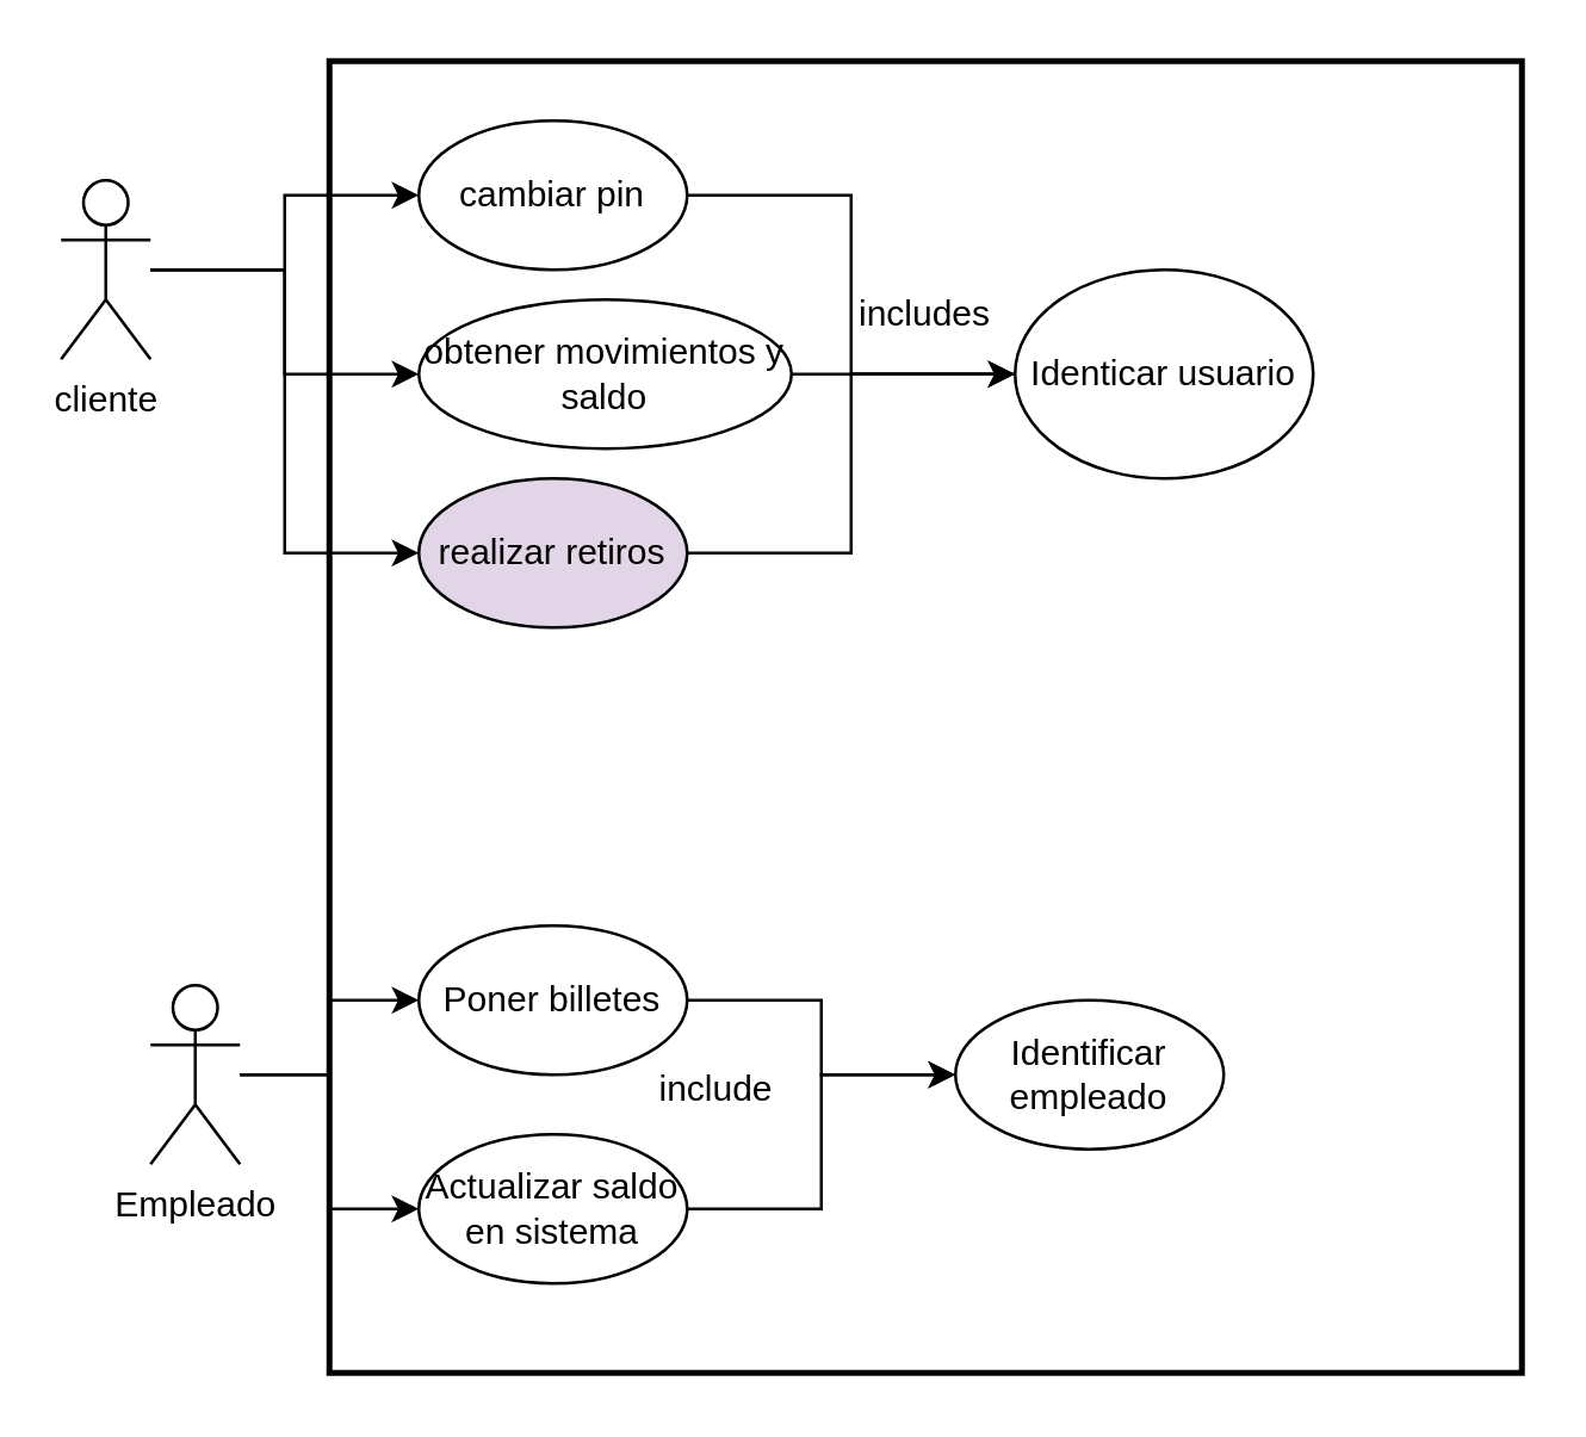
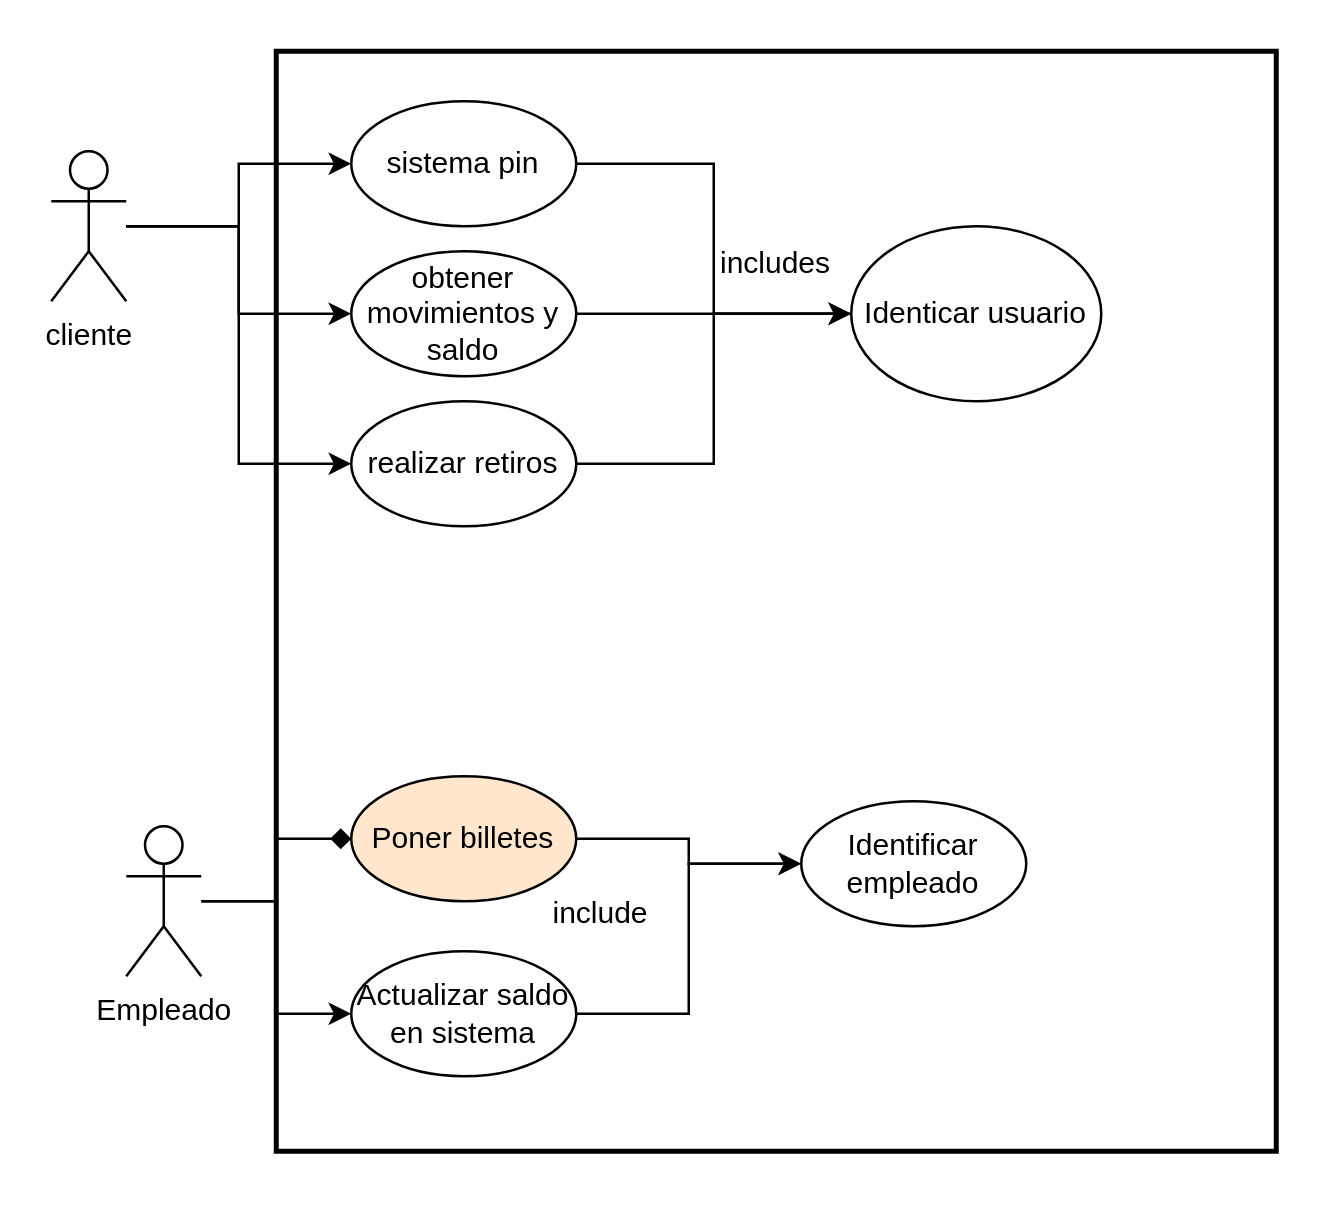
  <mxCell id="0" />
  <mxCell id="1" parent="0" />
  <mxCell id="2" value="" style="rounded=0;whiteSpace=wrap;html=1;fillColor=none;strokeWidth=2;" vertex="1" parent="1"><mxGeometry x="110" y="20" width="400" height="440" as="geometry" /></mxCell>
  <mxCell id="3" style="edgeStyle=orthogonalEdgeStyle;rounded=0;orthogonalLoop=1;jettySize=auto;html=1;entryX=0;entryY=0.5;entryDx=0;entryDy=0;" edge="1" parent="1" source="6" target="12"><mxGeometry relative="1" as="geometry" /></mxCell>
  <mxCell id="4" style="edgeStyle=orthogonalEdgeStyle;rounded=0;orthogonalLoop=1;jettySize=auto;html=1;" edge="1" parent="1" source="6" target="14"><mxGeometry relative="1" as="geometry" /></mxCell>
  <mxCell id="5" style="edgeStyle=orthogonalEdgeStyle;rounded=0;orthogonalLoop=1;jettySize=auto;html=1;entryX=0;entryY=0.5;entryDx=0;entryDy=0;" edge="1" parent="1" source="6" target="16"><mxGeometry relative="1" as="geometry" /></mxCell>
  <mxCell id="6" value="cliente&lt;br&gt;" style="shape=umlActor;verticalLabelPosition=bottom;verticalAlign=top;html=1;outlineConnect=0;" vertex="1" parent="1"><mxGeometry x="20" y="60" width="30" height="60" as="geometry" /></mxCell>
- <mxCell id="7" style="edgeStyle=orthogonalEdgeStyle;rounded=0;orthogonalLoop=1;jettySize=auto;html=1;entryX=0;entryY=0.5;entryDx=0;entryDy=0;" edge="1" parent="1" source="9" target="19"><mxGeometry relative="1" as="geometry" /></mxCell>
+ <mxCell id="7" style="edgeStyle=orthogonalEdgeStyle;rounded=0;orthogonalLoop=1;jettySize=auto;html=1;entryX=0;entryY=0.5;entryDx=0;entryDy=0;endArrow=diamond;" edge="1" parent="1" source="9" target="19"><mxGeometry relative="1" as="geometry" /></mxCell>
  <mxCell id="8" style="edgeStyle=orthogonalEdgeStyle;rounded=0;orthogonalLoop=1;jettySize=auto;html=1;entryX=0;entryY=0.5;entryDx=0;entryDy=0;" edge="1" parent="1" source="9" target="23"><mxGeometry relative="1" as="geometry" /></mxCell>
  <mxCell id="9" value="Empleado&lt;br&gt;" style="shape=umlActor;verticalLabelPosition=bottom;verticalAlign=top;html=1;outlineConnect=0;" vertex="1" parent="1"><mxGeometry x="50" y="330" width="30" height="60" as="geometry" /></mxCell>
  <mxCell id="10" value="Identicar usuario" style="ellipse;whiteSpace=wrap;html=1;" vertex="1" parent="1"><mxGeometry x="340" y="90" width="100" height="70" as="geometry" /></mxCell>
  <mxCell id="11" style="edgeStyle=orthogonalEdgeStyle;rounded=0;orthogonalLoop=1;jettySize=auto;html=1;" edge="1" parent="1" source="12" target="10"><mxGeometry relative="1" as="geometry" /></mxCell>
- <mxCell id="12" value="cambiar pin" style="ellipse;whiteSpace=wrap;html=1;" vertex="1" parent="1"><mxGeometry x="140" y="40" width="90" height="50" as="geometry" /></mxCell>
+ <mxCell id="12" value="sistema pin" style="ellipse;whiteSpace=wrap;html=1;" vertex="1" parent="1"><mxGeometry x="140" y="40" width="90" height="50" as="geometry" /></mxCell>
  <mxCell id="13" style="edgeStyle=orthogonalEdgeStyle;rounded=0;orthogonalLoop=1;jettySize=auto;html=1;" edge="1" parent="1" source="14"><mxGeometry relative="1" as="geometry"><mxPoint x="340" y="125" as="targetPoint" /></mxGeometry></mxCell>
- <mxCell id="14" value="obtener movimientos y saldo" style="ellipse;whiteSpace=wrap;html=1;" vertex="1" parent="1"><mxGeometry x="140" y="100" width="125" height="50" as="geometry" /></mxCell>
+ <mxCell id="14" value="obtener movimientos y saldo" style="ellipse;whiteSpace=wrap;html=1;" vertex="1" parent="1"><mxGeometry x="140" y="100" width="90" height="50" as="geometry" /></mxCell>
  <mxCell id="15" style="edgeStyle=orthogonalEdgeStyle;rounded=0;orthogonalLoop=1;jettySize=auto;html=1;entryX=0;entryY=0.5;entryDx=0;entryDy=0;endArrow=none;" edge="1" parent="1" source="16" target="10"><mxGeometry relative="1" as="geometry" /></mxCell>
- <mxCell id="16" value="realizar retiros" style="ellipse;whiteSpace=wrap;html=1;fillColor=#e1d5e7;" vertex="1" parent="1"><mxGeometry x="140" y="160" width="90" height="50" as="geometry" /></mxCell>
+ <mxCell id="16" value="realizar retiros" style="ellipse;whiteSpace=wrap;html=1;" vertex="1" parent="1"><mxGeometry x="140" y="160" width="90" height="50" as="geometry" /></mxCell>
  <mxCell id="17" value="includes" style="text;html=1;strokeColor=none;fillColor=none;align=center;verticalAlign=middle;whiteSpace=wrap;rounded=0;" vertex="1" parent="1"><mxGeometry x="280" y="90" width="60" height="30" as="geometry" /></mxCell>
  <mxCell id="18" style="edgeStyle=orthogonalEdgeStyle;rounded=0;orthogonalLoop=1;jettySize=auto;html=1;entryX=0;entryY=0.5;entryDx=0;entryDy=0;" edge="1" parent="1" source="19" target="20"><mxGeometry relative="1" as="geometry" /></mxCell>
- <mxCell id="19" value="Poner billetes" style="ellipse;whiteSpace=wrap;html=1;" vertex="1" parent="1"><mxGeometry x="140" y="310" width="90" height="50" as="geometry" /></mxCell>
- <mxCell id="20" value="Identificar empleado" style="ellipse;whiteSpace=wrap;html=1;" vertex="1" parent="1"><mxGeometry x="320" y="335" width="90" height="50" as="geometry" /></mxCell>
+ <mxCell id="19" value="Poner billetes" style="ellipse;whiteSpace=wrap;html=1;fillColor=#ffe6cc;" vertex="1" parent="1"><mxGeometry x="140" y="310" width="90" height="50" as="geometry" /></mxCell>
+ <mxCell id="20" value="Identificar empleado" style="ellipse;whiteSpace=wrap;html=1;" vertex="1" parent="1"><mxGeometry x="320" y="320" width="90" height="50" as="geometry" /></mxCell>
  <mxCell id="21" value="include" style="text;html=1;strokeColor=none;fillColor=none;align=center;verticalAlign=middle;whiteSpace=wrap;rounded=0;" vertex="1" parent="1"><mxGeometry x="210" y="350" width="60" height="30" as="geometry" /></mxCell>
  <mxCell id="22" style="edgeStyle=orthogonalEdgeStyle;rounded=0;orthogonalLoop=1;jettySize=auto;html=1;entryX=0;entryY=0.5;entryDx=0;entryDy=0;" edge="1" parent="1" source="23" target="20"><mxGeometry relative="1" as="geometry" /></mxCell>
  <mxCell id="23" value="Actualizar saldo en sistema" style="ellipse;whiteSpace=wrap;html=1;" vertex="1" parent="1"><mxGeometry x="140" y="380" width="90" height="50" as="geometry" /></mxCell>
